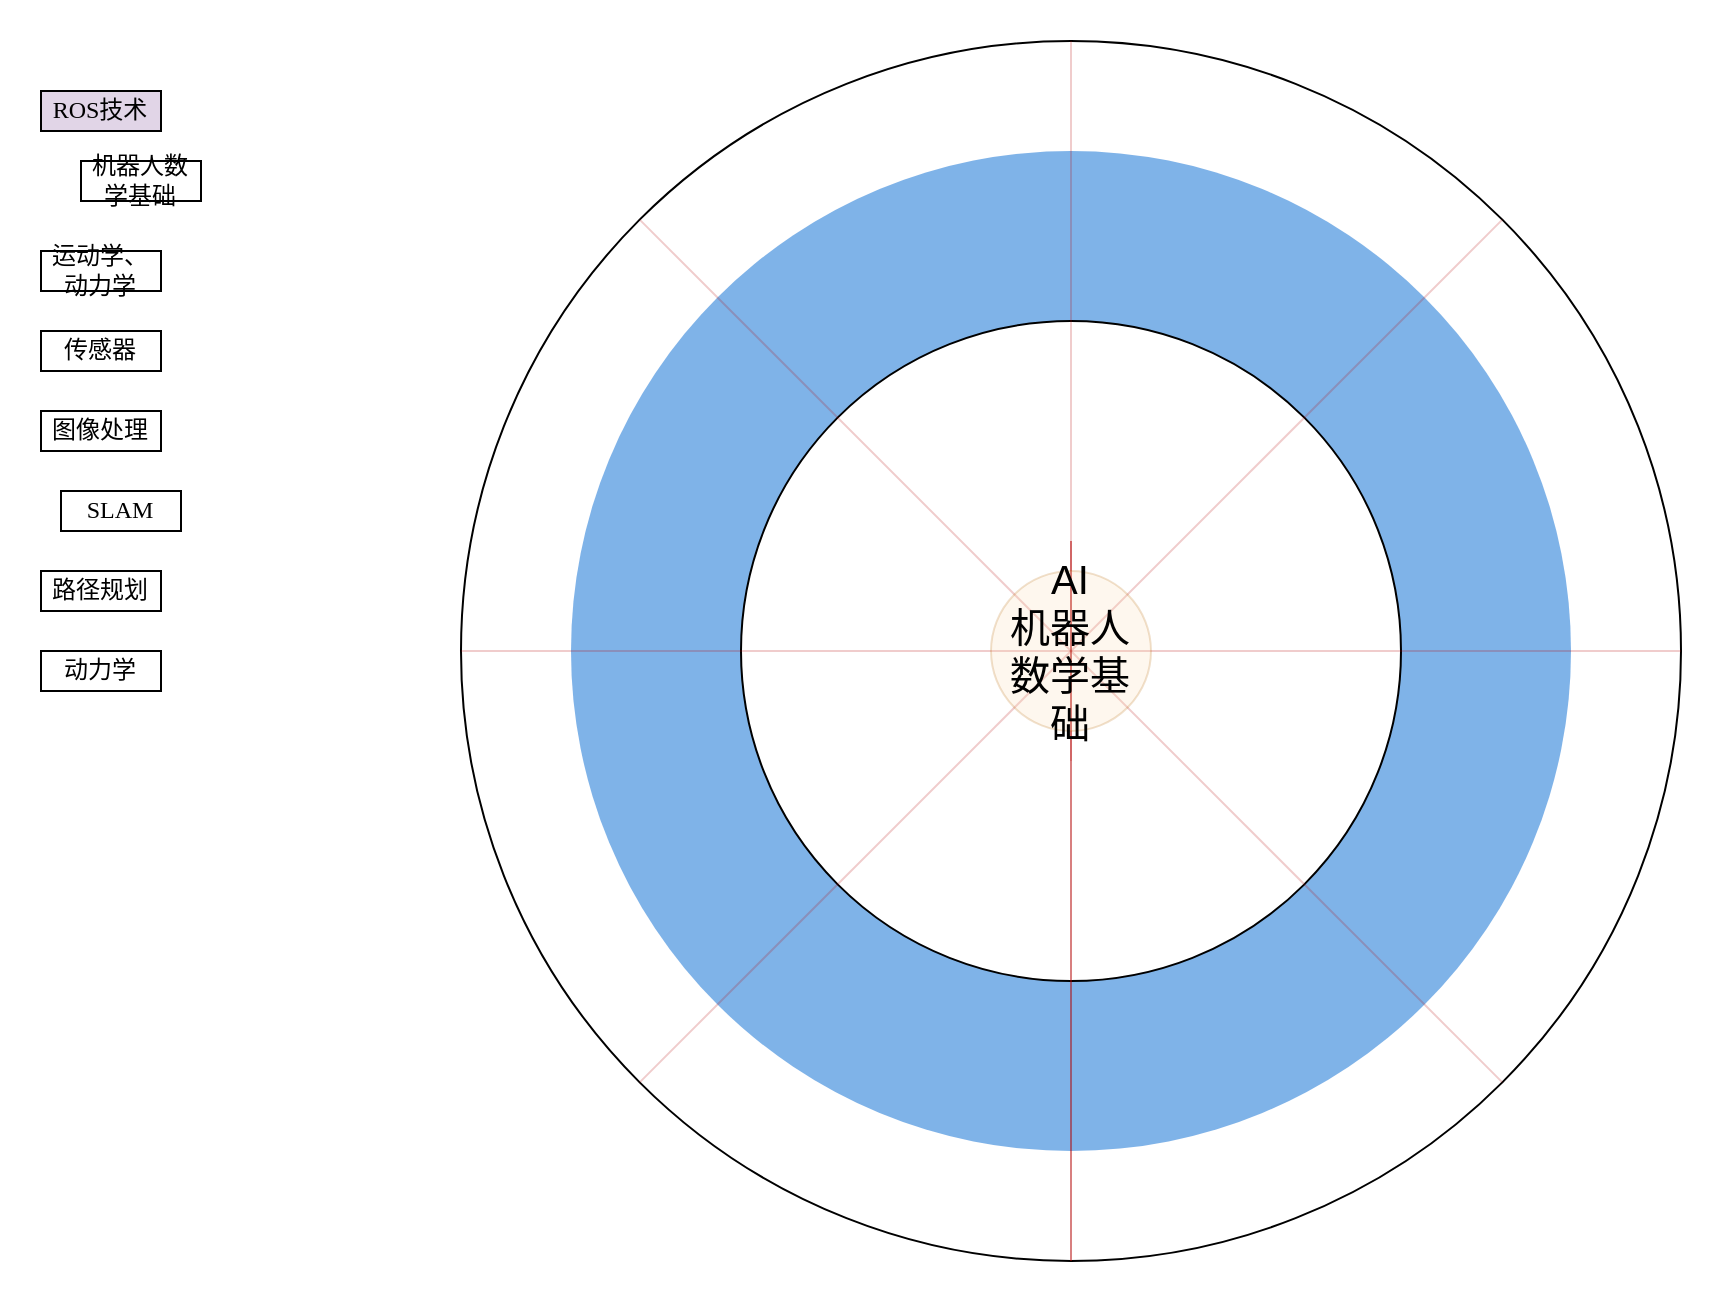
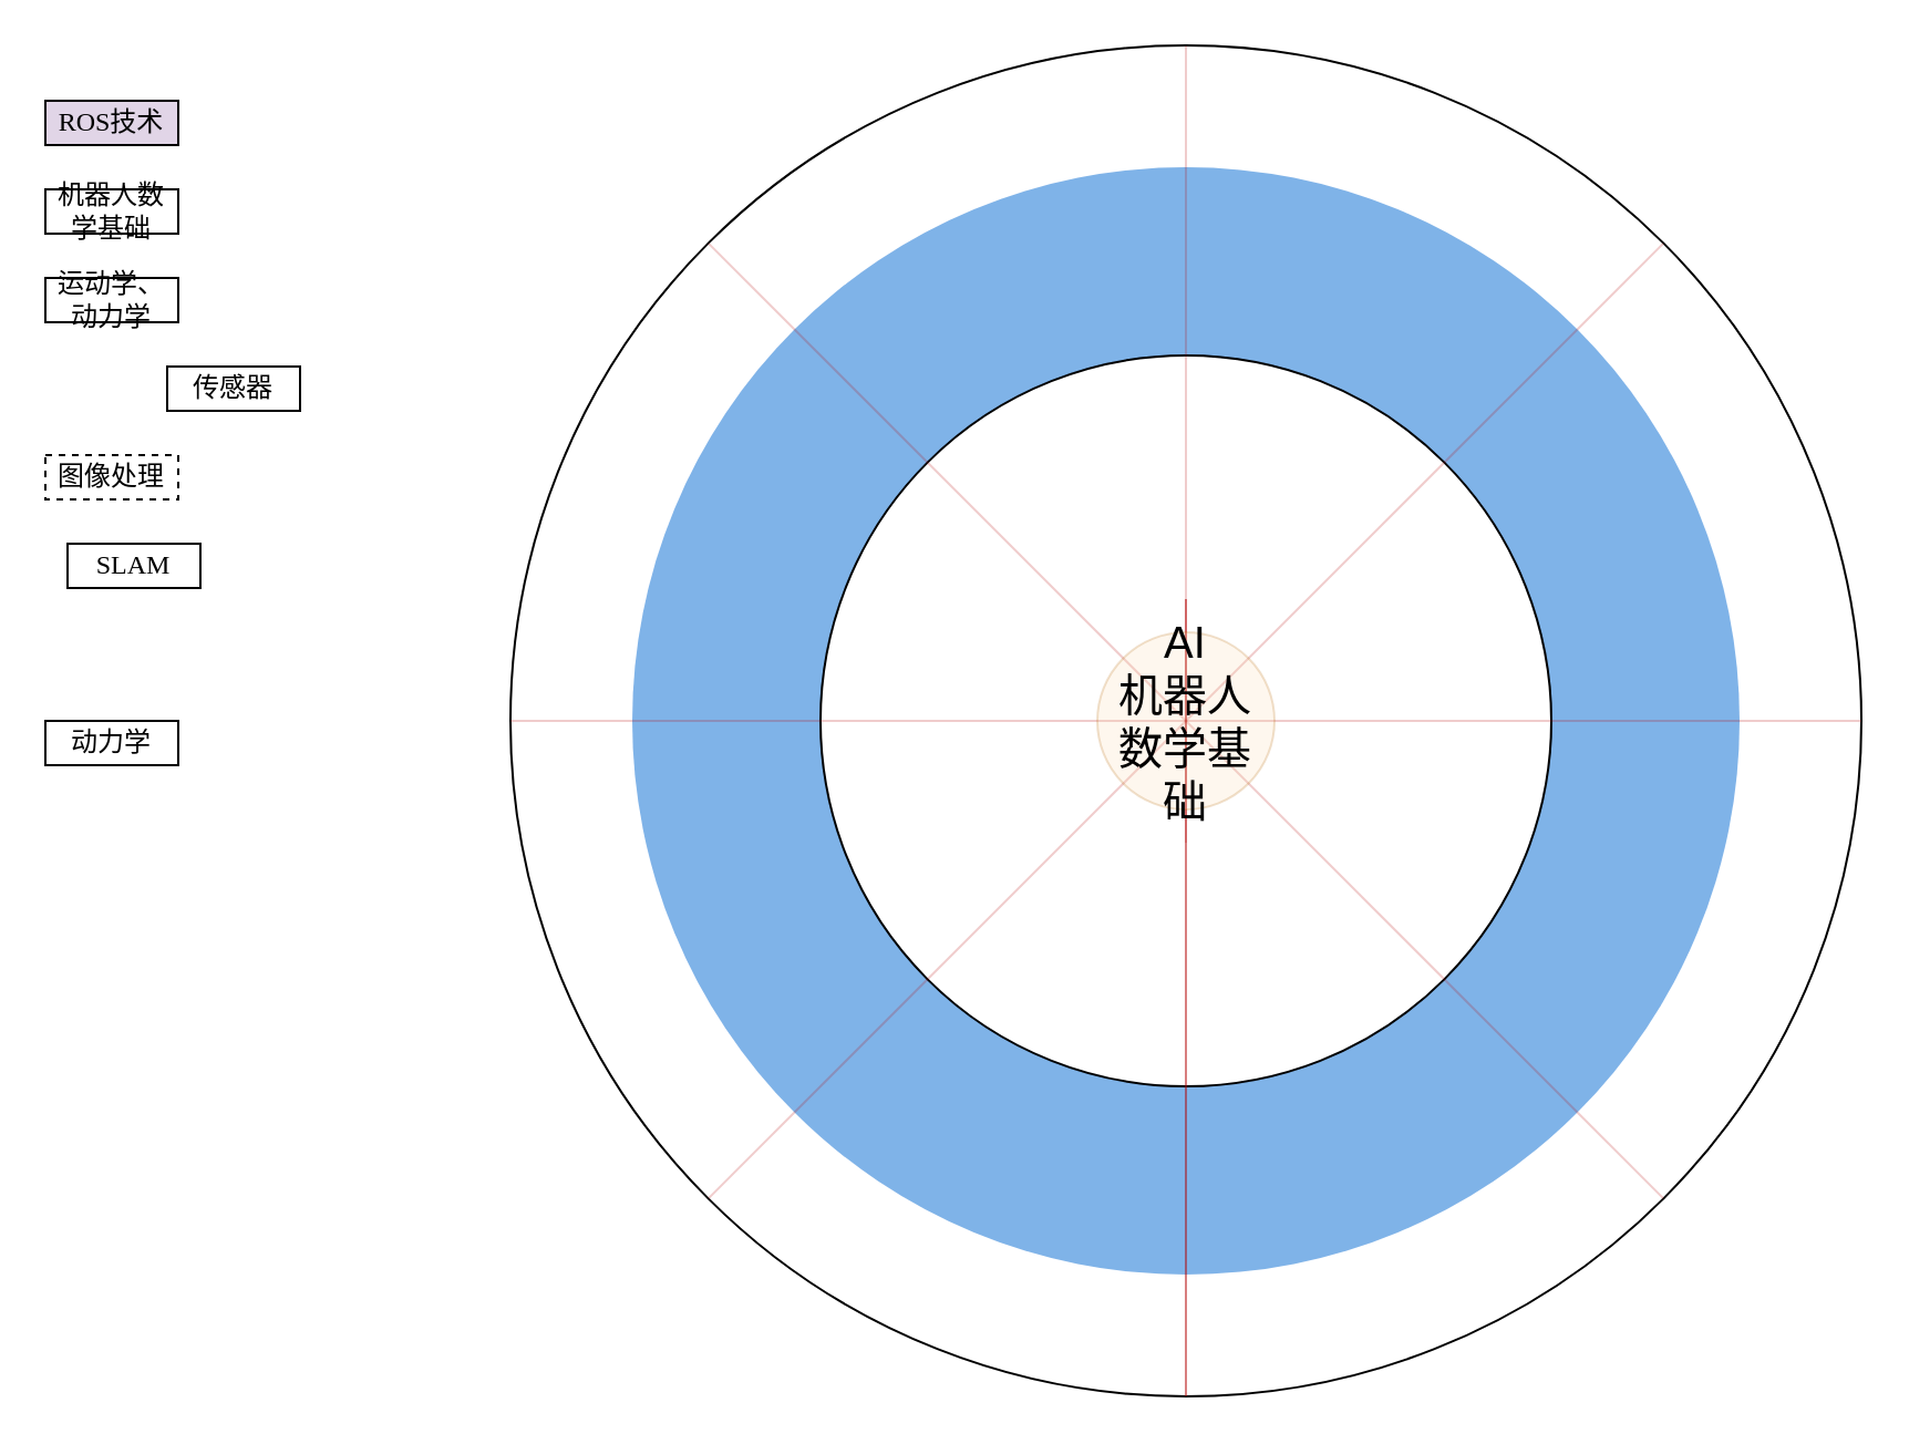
  <mxCell id="0" />
  <mxCell id="1" parent="0" />
  <mxCell id="2" value="" style="ellipse;whiteSpace=wrap;html=1;aspect=fixed;" vertex="1" parent="1"><mxGeometry x="230" y="20" width="610" height="610" as="geometry" /></mxCell>
  <mxCell id="3" value="" style="ellipse;whiteSpace=wrap;html=1;rounded=0;shadow=0;comic=0;strokeWidth=1;fontFamily=Verdana;fontSize=14;strokeColor=none;fillColor=#0069D1;opacity=50;" parent="1" vertex="1"><mxGeometry x="285" y="75" width="500" height="500" as="geometry" /></mxCell>
  <mxCell id="4" value="" style="ellipse;whiteSpace=wrap;html=1;aspect=fixed;" vertex="1" parent="1"><mxGeometry x="370" y="160" width="330" height="330" as="geometry" /></mxCell>
  <mxCell id="5" value="" style="endArrow=none;html=1;rounded=0;entryX=0.5;entryY=0;entryDx=0;entryDy=0;opacity=50;fillColor=#e51400;strokeColor=#B20000;exitX=0.5;exitY=1;exitDx=0;exitDy=0;" edge="1" parent="1" source="2"><mxGeometry width="50" height="50" relative="1" as="geometry"><mxPoint x="535" y="630" as="sourcePoint" /><mxPoint x="535" y="270" as="targetPoint" /></mxGeometry></mxCell>
  <mxCell id="6" value="" style="endArrow=none;html=1;rounded=0;entryX=1;entryY=0;entryDx=0;entryDy=0;opacity=20;fillColor=#e51400;strokeColor=#B20000;exitX=0;exitY=1;exitDx=0;exitDy=0;" edge="1" parent="1" source="2" target="2"><mxGeometry width="50" height="50" relative="1" as="geometry"><mxPoint x="535" y="325" as="sourcePoint" /><mxPoint x="580" y="275" as="targetPoint" /></mxGeometry></mxCell>
  <mxCell id="7" value="" style="endArrow=none;html=1;rounded=0;entryX=0.5;entryY=0;entryDx=0;entryDy=0;opacity=20;fillColor=#e51400;strokeColor=#B20000;exitX=0.5;exitY=1;exitDx=0;exitDy=0;" edge="1" parent="1" target="2"><mxGeometry width="50" height="50" relative="1" as="geometry"><mxPoint x="535" y="380" as="sourcePoint" /><mxPoint x="799" y="169" as="targetPoint" /></mxGeometry></mxCell>
  <mxCell id="8" value="" style="endArrow=none;html=1;rounded=0;entryX=0;entryY=0;entryDx=0;entryDy=0;opacity=20;fillColor=#e51400;strokeColor=#B20000;exitX=1;exitY=1;exitDx=0;exitDy=0;" edge="1" parent="1" source="2" target="2"><mxGeometry width="50" height="50" relative="1" as="geometry"><mxPoint x="530" y="325" as="sourcePoint" /><mxPoint x="809" y="179" as="targetPoint" /></mxGeometry></mxCell>
  <mxCell id="9" value="" style="endArrow=none;html=1;rounded=0;entryX=1;entryY=0.5;entryDx=0;entryDy=0;opacity=20;fillColor=#e51400;strokeColor=#B20000;exitX=0;exitY=0.5;exitDx=0;exitDy=0;" edge="1" parent="1" source="2" target="2"><mxGeometry width="50" height="50" relative="1" as="geometry"><mxPoint x="535" y="325" as="sourcePoint" /><mxPoint x="749" y="119" as="targetPoint" /></mxGeometry></mxCell>
  <mxCell id="10" value="AI&lt;div&gt;机器人数学基础&lt;/div&gt;" style="ellipse;whiteSpace=wrap;html=1;aspect=fixed;fontSize=20;fillColor=#fad7ac;strokeColor=#b46504;opacity=20;" vertex="1" parent="1"><mxGeometry x="495" y="285" width="80" height="80" as="geometry" /></mxCell>
  <mxCell id="11" value="&lt;span style=&quot;font-family: 宋体; text-align: justify;&quot;&gt;ROS技术&lt;/span&gt;" style="rounded=0;whiteSpace=wrap;html=1;fillColor=#e1d5e7;" vertex="1" parent="1"><mxGeometry x="20" y="45" width="60" height="20" as="geometry" /></mxCell>
- <mxCell id="12" value="&lt;span style=&quot;font-family: 宋体; text-align: justify;&quot;&gt;机器人数学基础&lt;/span&gt;" style="rounded=0;whiteSpace=wrap;html=1;" vertex="1" parent="1"><mxGeometry x="40" y="80" width="60" height="20" as="geometry" /></mxCell>
+ <mxCell id="12" value="&lt;span style=&quot;font-family: 宋体; text-align: justify;&quot;&gt;机器人数学基础&lt;/span&gt;" style="rounded=0;whiteSpace=wrap;html=1;" vertex="1" parent="1"><mxGeometry x="20" y="85" width="60" height="20" as="geometry" /></mxCell>
  <mxCell id="13" value="&lt;span style=&quot;font-family: 宋体; text-align: justify;&quot;&gt;运动学、动力学&lt;/span&gt;" style="rounded=0;whiteSpace=wrap;html=1;" vertex="1" parent="1"><mxGeometry x="20" y="125" width="60" height="20" as="geometry" /></mxCell>
- <mxCell id="14" value="&lt;span style=&quot;font-family: 宋体; text-align: justify;&quot;&gt;传感器&lt;/span&gt;" style="rounded=0;whiteSpace=wrap;html=1;" vertex="1" parent="1"><mxGeometry x="20" y="165" width="60" height="20" as="geometry" /></mxCell>
- <mxCell id="15" value="&lt;span style=&quot;font-family: 宋体; text-align: justify;&quot;&gt;图像处理&lt;/span&gt;" style="rounded=0;whiteSpace=wrap;html=1;" vertex="1" parent="1"><mxGeometry x="20" y="205" width="60" height="20" as="geometry" /></mxCell>
- <mxCell id="16" value="&lt;span style=&quot;font-family: 宋体; text-align: justify;&quot;&gt;路径规划&lt;/span&gt;" style="rounded=0;whiteSpace=wrap;html=1;" vertex="1" parent="1"><mxGeometry x="20" y="285" width="60" height="20" as="geometry" /></mxCell>
+ <mxCell id="14" value="&lt;span style=&quot;font-family: 宋体; text-align: justify;&quot;&gt;传感器&lt;/span&gt;" style="rounded=0;whiteSpace=wrap;html=1;" vertex="1" parent="1"><mxGeometry x="75" y="165" width="60" height="20" as="geometry" /></mxCell>
+ <mxCell id="15" value="&lt;span style=&quot;font-family: 宋体; text-align: justify;&quot;&gt;图像处理&lt;/span&gt;" style="rounded=0;whiteSpace=wrap;html=1;dashed=1;" vertex="1" parent="1"><mxGeometry x="20" y="205" width="60" height="20" as="geometry" /></mxCell>
  <mxCell id="17" value="&lt;span style=&quot;font-family: 宋体; text-align: justify;&quot;&gt;动力学&lt;/span&gt;" style="rounded=0;whiteSpace=wrap;html=1;" vertex="1" parent="1"><mxGeometry x="20" y="325" width="60" height="20" as="geometry" /></mxCell>
  <mxCell id="18" value="&lt;span style=&quot;font-family: 宋体; text-align: justify;&quot;&gt;SLAM&lt;/span&gt;" style="rounded=0;whiteSpace=wrap;html=1;" vertex="1" parent="1"><mxGeometry x="30" y="245" width="60" height="20" as="geometry" /></mxCell>
